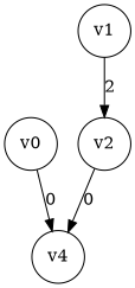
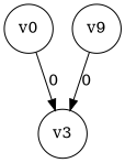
  digraph {
    node [shape=circle]
    n1 [label=v0]
-   n2 [label=v4]
-   n3 [label=v1]
-   n4 [label=v2]
+   n2 [label=v3]
+   n4 [label=v9]
    n1 -> n2 [label=0]
-   n3 -> n4 [label=2]
    n4 -> n2 [label=0]
  }
